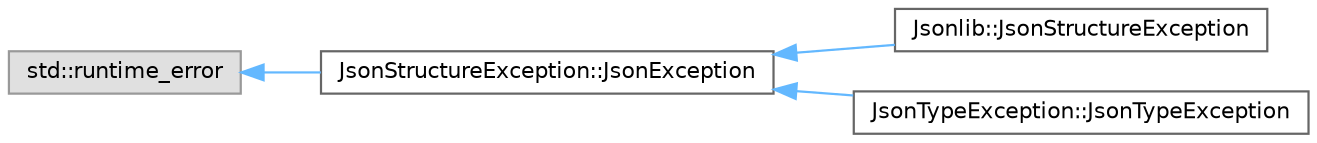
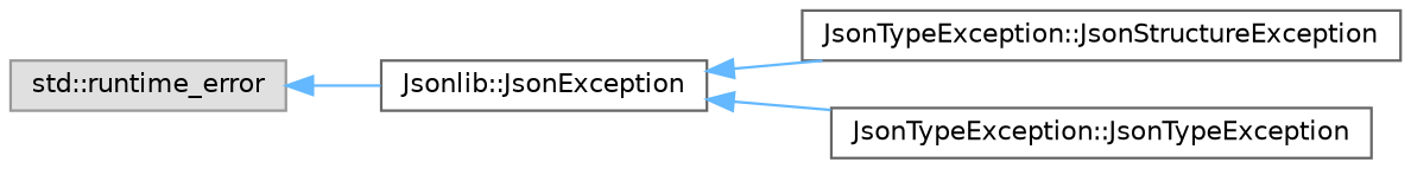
  digraph {
    rankdir=LR
    node [color=grey40 fillcolor=white fontname=Helvetica fontsize=10 shape=box style=filled]
    edge [color=steelblue1 dir=back fontname=Helvetica fontsize=10 labelfontname=Helvetica labelfontsize=10 style=solid]
    n1 [color=grey60 fillcolor="#E0E0E0" height=0.2 label="std::runtime_error" width=0.4]
-   n2 [height=0.2 label="JsonStructureException::JsonException" width=0.4]
-   n3 [height=0.2 label="Jsonlib::JsonStructureException" width=0.4]
+   n2 [height=0.2 label="Jsonlib::JsonException" width=0.4]
+   n3 [height=0.2 label="JsonTypeException::JsonStructureException" width=0.4]
    n4 [height=0.2 label="JsonTypeException::JsonTypeException" width=0.4]
    n1 -> n2
    n2 -> n3
    n2 -> n4
  }
